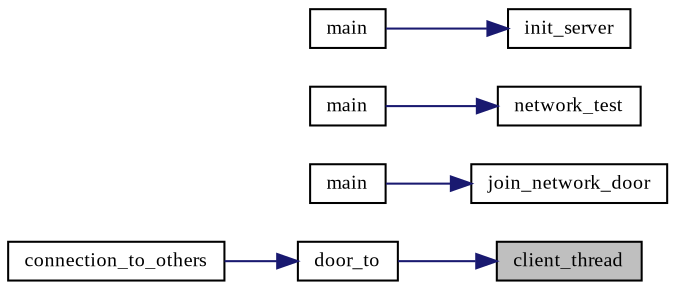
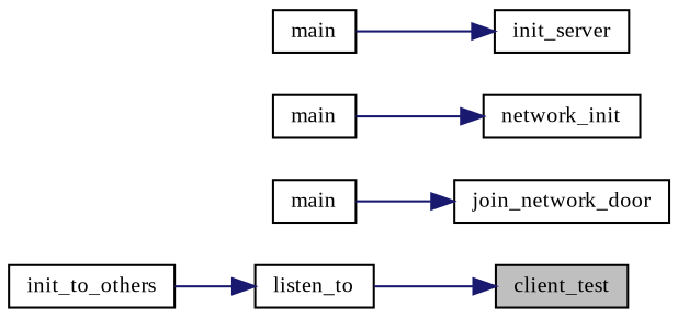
  digraph {
    fontname="Liberation Serif"
    rankdir=RL
    node [color=black fillcolor=white fontname="Liberation Serif" fontsize=10 shape=record style=filled]
    edge [color=midnightblue dir=back fontname="Liberation Serif" fontsize=10 labelfontname=Helvetica labelfontsize=10 style=solid]
-   n1 [fillcolor=grey75 fontcolor=black height=0.2 label=client_thread width=0.4]
-   n2 [height=0.2 label=door_to width=0.4]
-   n3 [height=0.2 label=connection_to_others width=0.4]
+   n1 [fillcolor=grey75 fontcolor=black height=0.2 label=client_test width=0.4]
+   n2 [height=0.2 label=listen_to width=0.4]
+   n3 [height=0.2 label=init_to_others width=0.4]
    n4 [height=0.2 label=join_network_door width=0.4]
    n5 [height=0.2 label=main width=0.4]
-   n6 [height=0.2 label=network_test width=0.4]
+   n6 [height=0.2 label=network_init width=0.4]
    n7 [height=0.2 label=main width=0.4]
    n8 [height=0.2 label=init_server width=0.4]
    n9 [height=0.2 label=main width=0.4]
    n1 -> n2
    n2 -> n3
    n4 -> n5
    n6 -> n7
    n8 -> n9
  }
